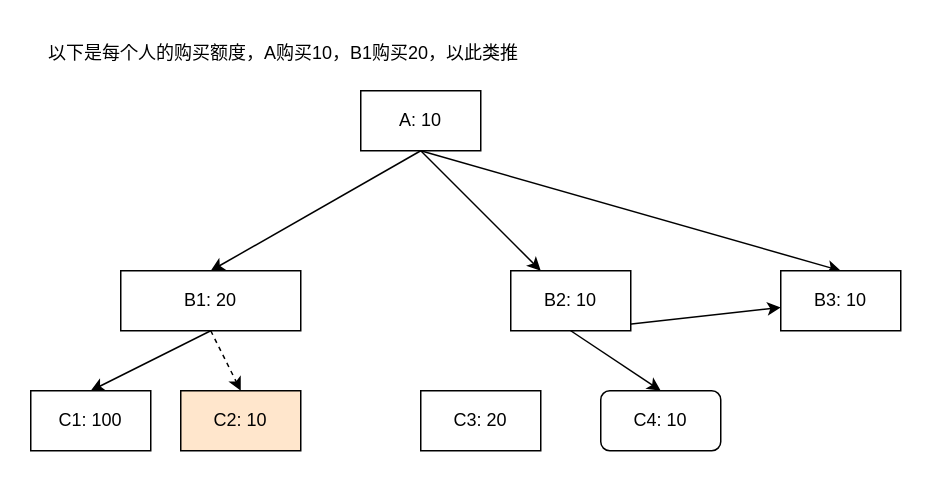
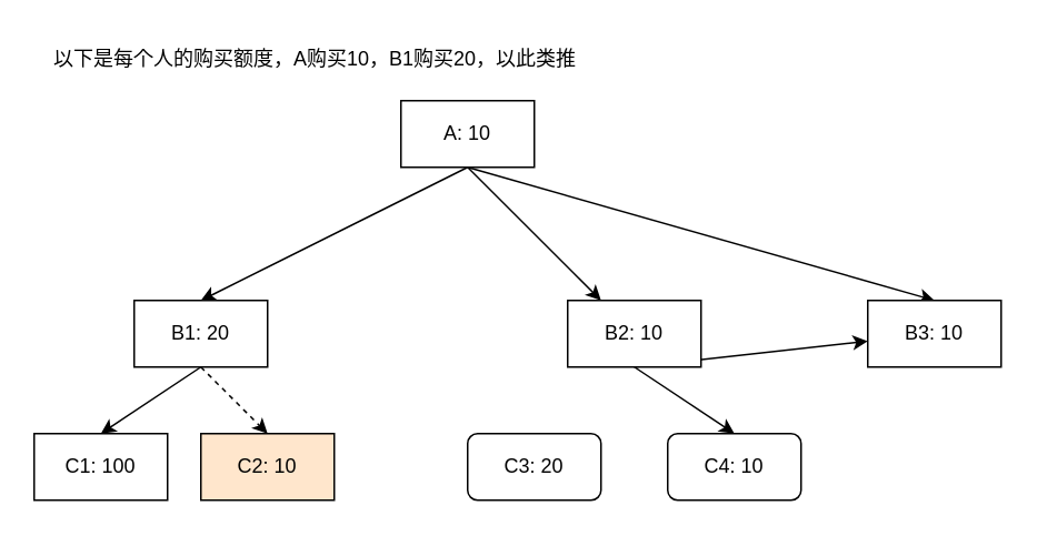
  <mxCell id="0" />
  <mxCell id="1" parent="0" />
  <mxCell id="2" style="rounded=0;orthogonalLoop=1;jettySize=auto;html=1;exitX=0.5;exitY=1;exitDx=0;exitDy=0;entryX=0.5;entryY=0;entryDx=0;entryDy=0;" edge="1" parent="1" source="5" target="8"><mxGeometry relative="1" as="geometry" /></mxCell>
  <mxCell id="3" style="rounded=0;orthogonalLoop=1;jettySize=auto;html=1;exitX=0.5;exitY=1;exitDx=0;exitDy=0;" edge="1" parent="1" source="5" target="11"><mxGeometry relative="1" as="geometry" /></mxCell>
  <mxCell id="4" style="rounded=0;orthogonalLoop=1;jettySize=auto;html=1;exitX=0.5;exitY=1;exitDx=0;exitDy=0;entryX=0.5;entryY=0;entryDx=0;entryDy=0;" edge="1" parent="1" source="5" target="16"><mxGeometry relative="1" as="geometry" /></mxCell>
  <mxCell id="5" value="A: 10" style="rounded=0;whiteSpace=wrap;html=1;" vertex="1" parent="1"><mxGeometry x="240" y="60" width="80" height="40" as="geometry" /></mxCell>
  <mxCell id="6" style="rounded=0;orthogonalLoop=1;jettySize=auto;html=1;exitX=0.5;exitY=1;exitDx=0;exitDy=0;entryX=0.5;entryY=0;entryDx=0;entryDy=0;" edge="1" parent="1" source="8" target="12"><mxGeometry relative="1" as="geometry" /></mxCell>
  <mxCell id="7" style="rounded=0;orthogonalLoop=1;jettySize=auto;html=1;exitX=0.5;exitY=1;exitDx=0;exitDy=0;entryX=0.5;entryY=0;entryDx=0;entryDy=0;dashed=1;" edge="1" parent="1" source="8" target="15"><mxGeometry relative="1" as="geometry" /></mxCell>
- <mxCell id="8" value="B1: 20" style="rounded=0;whiteSpace=wrap;html=1;" vertex="1" parent="1"><mxGeometry x="80" y="180" width="120" height="40" as="geometry" /></mxCell>
+ <mxCell id="8" value="B1: 20" style="rounded=0;whiteSpace=wrap;html=1;" vertex="1" parent="1"><mxGeometry x="80" y="180" width="80" height="40" as="geometry" /></mxCell>
  <mxCell id="9" style="rounded=0;orthogonalLoop=1;jettySize=auto;html=1;exitX=0.5;exitY=1;exitDx=0;exitDy=0;" edge="1" parent="1" source="11" target="16"><mxGeometry relative="1" as="geometry" /></mxCell>
  <mxCell id="10" style="rounded=0;orthogonalLoop=1;jettySize=auto;html=1;exitX=0.5;exitY=1;exitDx=0;exitDy=0;entryX=0.5;entryY=0;entryDx=0;entryDy=0;" edge="1" parent="1" source="11" target="14"><mxGeometry relative="1" as="geometry" /></mxCell>
  <mxCell id="11" value="B2: 10" style="rounded=0;whiteSpace=wrap;html=1;" vertex="1" parent="1"><mxGeometry x="340" y="180" width="80" height="40" as="geometry" /></mxCell>
  <mxCell id="12" value="C1: 100" style="rounded=0;whiteSpace=wrap;html=1;" vertex="1" parent="1"><mxGeometry x="20" y="260" width="80" height="40" as="geometry" /></mxCell>
- <mxCell id="13" value="C3: 20" style="rounded=0;whiteSpace=wrap;html=1;" vertex="1" parent="1"><mxGeometry x="280" y="260" width="80" height="40" as="geometry" /></mxCell>
+ <mxCell id="13" value="C3: 20" style="whiteSpace=wrap;html=1;rounded=1;" vertex="1" parent="1"><mxGeometry x="280" y="260" width="80" height="40" as="geometry" /></mxCell>
  <mxCell id="14" value="C4: 10" style="whiteSpace=wrap;html=1;rounded=1;" vertex="1" parent="1"><mxGeometry x="400" y="260" width="80" height="40" as="geometry" /></mxCell>
  <mxCell id="15" value="C2: 10" style="rounded=0;whiteSpace=wrap;html=1;fillColor=#ffe6cc;" vertex="1" parent="1"><mxGeometry x="120" y="260" width="80" height="40" as="geometry" /></mxCell>
  <mxCell id="16" value="B3: 10" style="rounded=0;whiteSpace=wrap;html=1;" vertex="1" parent="1"><mxGeometry x="520" y="180" width="80" height="40" as="geometry" /></mxCell>
  <mxCell id="17" value="以下是每个人的购买额度，A购买10，B1购买20，以此类推" style="text;html=1;align=left;verticalAlign=middle;whiteSpace=wrap;rounded=0;" vertex="1" parent="1"><mxGeometry x="30" width="430" height="30" as="geometry" y="20" /></mxCell>
